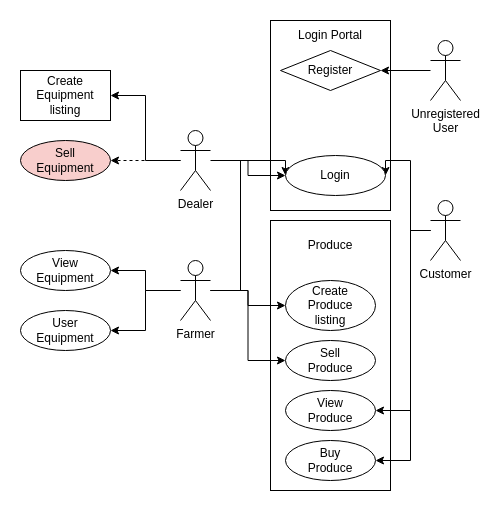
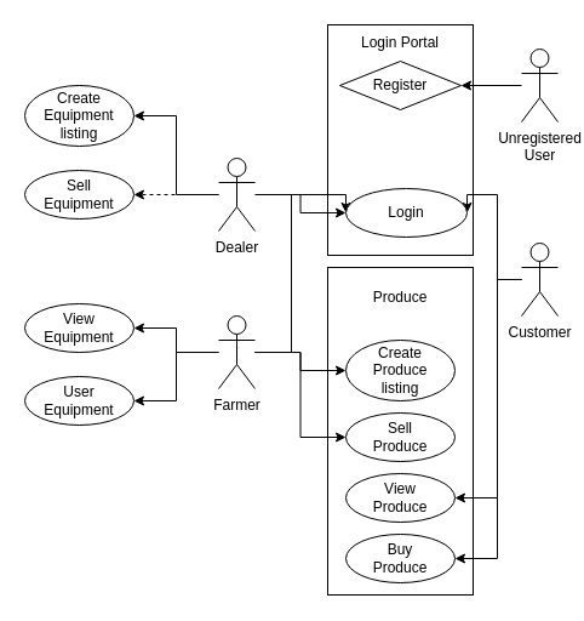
  <mxCell id="0" />
  <mxCell id="1" parent="0" />
  <mxCell id="2" value="" style="rounded=0;whiteSpace=wrap;html=1;" vertex="1" parent="1"><mxGeometry x="270" y="220" width="120" height="270" as="geometry" /></mxCell>
  <mxCell id="3" value="" style="rounded=0;whiteSpace=wrap;html=1;" vertex="1" parent="1"><mxGeometry x="270" y="20" width="120" height="190" as="geometry" /></mxCell>
  <mxCell id="4" style="edgeStyle=orthogonalEdgeStyle;rounded=0;orthogonalLoop=1;jettySize=auto;html=1;entryX=0;entryY=0.5;entryDx=0;entryDy=0;" edge="1" parent="1" source="9" target="20"><mxGeometry relative="1" as="geometry"><Array as="points"><mxPoint x="240" y="290" /><mxPoint x="240" y="160" /></Array></mxGeometry></mxCell>
  <mxCell id="5" style="edgeStyle=orthogonalEdgeStyle;rounded=0;orthogonalLoop=1;jettySize=auto;html=1;entryX=0;entryY=0.5;entryDx=0;entryDy=0;" edge="1" parent="1" source="9" target="30"><mxGeometry relative="1" as="geometry" /></mxCell>
  <mxCell id="6" style="edgeStyle=orthogonalEdgeStyle;rounded=0;orthogonalLoop=1;jettySize=auto;html=1;" edge="1" parent="1" source="9" target="24"><mxGeometry relative="1" as="geometry" /></mxCell>
  <mxCell id="7" style="edgeStyle=orthogonalEdgeStyle;rounded=0;orthogonalLoop=1;jettySize=auto;html=1;entryX=1;entryY=0.5;entryDx=0;entryDy=0;" edge="1" parent="1" source="9" target="25"><mxGeometry relative="1" as="geometry" /></mxCell>
  <mxCell id="8" style="edgeStyle=orthogonalEdgeStyle;rounded=0;orthogonalLoop=1;jettySize=auto;html=1;entryX=0;entryY=0.5;entryDx=0;entryDy=0;" edge="1" parent="1" source="9" target="27"><mxGeometry relative="1" as="geometry" /></mxCell>
  <mxCell id="9" value="Farmer" style="shape=umlActor;verticalLabelPosition=bottom;verticalAlign=top;html=1;outlineConnect=0;" vertex="1" parent="1"><mxGeometry x="180" y="260" width="30" height="60" as="geometry" /></mxCell>
  <mxCell id="10" style="edgeStyle=orthogonalEdgeStyle;rounded=0;orthogonalLoop=1;jettySize=auto;html=1;entryX=0;entryY=0.5;entryDx=0;entryDy=0;" edge="1" parent="1" source="13" target="20"><mxGeometry relative="1" as="geometry" /></mxCell>
  <mxCell id="11" style="edgeStyle=orthogonalEdgeStyle;rounded=0;orthogonalLoop=1;jettySize=auto;html=1;entryX=1;entryY=0.5;entryDx=0;entryDy=0;dashed=1;" edge="1" parent="1" source="13" target="26"><mxGeometry relative="1" as="geometry" /></mxCell>
  <mxCell id="12" style="edgeStyle=orthogonalEdgeStyle;rounded=0;orthogonalLoop=1;jettySize=auto;html=1;entryX=1;entryY=0.5;entryDx=0;entryDy=0;" edge="1" parent="1" source="13" target="28"><mxGeometry relative="1" as="geometry" /></mxCell>
  <mxCell id="13" value="Dealer" style="shape=umlActor;verticalLabelPosition=bottom;verticalAlign=top;html=1;outlineConnect=0;" vertex="1" parent="1"><mxGeometry x="180" y="130" width="30" height="60" as="geometry" /></mxCell>
  <mxCell id="14" style="edgeStyle=orthogonalEdgeStyle;rounded=0;orthogonalLoop=1;jettySize=auto;html=1;entryX=1;entryY=0.5;entryDx=0;entryDy=0;" edge="1" parent="1" source="17" target="20"><mxGeometry relative="1" as="geometry"><Array as="points"><mxPoint x="410" y="230" /><mxPoint x="410" y="160" /></Array></mxGeometry></mxCell>
  <mxCell id="15" style="edgeStyle=orthogonalEdgeStyle;rounded=0;orthogonalLoop=1;jettySize=auto;html=1;entryX=1;entryY=0.5;entryDx=0;entryDy=0;" edge="1" parent="1" source="17" target="23"><mxGeometry relative="1" as="geometry"><Array as="points"><mxPoint x="410" y="230" /><mxPoint x="410" y="460" /></Array></mxGeometry></mxCell>
  <mxCell id="16" style="edgeStyle=orthogonalEdgeStyle;rounded=0;orthogonalLoop=1;jettySize=auto;html=1;entryX=1;entryY=0.5;entryDx=0;entryDy=0;" edge="1" parent="1" source="17" target="22"><mxGeometry relative="1" as="geometry"><Array as="points"><mxPoint x="410" y="230" /><mxPoint x="410" y="410" /></Array></mxGeometry></mxCell>
  <mxCell id="17" value="Customer" style="shape=umlActor;verticalLabelPosition=bottom;verticalAlign=top;html=1;outlineConnect=0;" vertex="1" parent="1"><mxGeometry x="430" y="200" width="30" height="60" as="geometry" /></mxCell>
  <mxCell id="18" style="edgeStyle=orthogonalEdgeStyle;rounded=0;orthogonalLoop=1;jettySize=auto;html=1;" edge="1" parent="1" source="19" target="21"><mxGeometry relative="1" as="geometry"><Array as="points"><mxPoint x="450" y="70" /><mxPoint x="450" y="70" /></Array></mxGeometry></mxCell>
  <mxCell id="19" value="Unregistered&lt;div&gt;User&lt;/div&gt;" style="shape=umlActor;verticalLabelPosition=bottom;verticalAlign=top;html=1;outlineConnect=0;" vertex="1" parent="1"><mxGeometry x="430" y="40" width="30" height="60" as="geometry" /></mxCell>
  <mxCell id="20" value="Login" style="ellipse;whiteSpace=wrap;html=1;" vertex="1" parent="1"><mxGeometry x="285" y="155" width="100" height="40" as="geometry" /></mxCell>
  <mxCell id="21" value="Register" style="rhombus;whiteSpace=wrap;html=1;" vertex="1" parent="1"><mxGeometry x="280" y="50" width="100" height="40" as="geometry" /></mxCell>
  <mxCell id="22" value="View&lt;br&gt;Produce" style="ellipse;whiteSpace=wrap;html=1;" vertex="1" parent="1"><mxGeometry x="285" y="390" width="90" height="40" as="geometry" /></mxCell>
  <mxCell id="23" value="Buy&lt;br&gt;Produce" style="ellipse;whiteSpace=wrap;html=1;" vertex="1" parent="1"><mxGeometry x="285" y="440" width="90" height="40" as="geometry" /></mxCell>
  <mxCell id="24" value="View&lt;br&gt;Equipment" style="ellipse;whiteSpace=wrap;html=1;" vertex="1" parent="1"><mxGeometry x="20" y="250" width="90" height="40" as="geometry" /></mxCell>
  <mxCell id="25" value="User&lt;br&gt;Equipment" style="ellipse;whiteSpace=wrap;html=1;" vertex="1" parent="1"><mxGeometry x="20" y="310" width="90" height="40" as="geometry" /></mxCell>
- <mxCell id="26" value="Sell&lt;div&gt;Equipment&lt;/div&gt;" style="ellipse;whiteSpace=wrap;html=1;fillColor=#f8cecc;" vertex="1" parent="1"><mxGeometry x="20" y="140" width="90" height="40" as="geometry" /></mxCell>
+ <mxCell id="26" value="Sell&lt;div&gt;Equipment&lt;/div&gt;" style="ellipse;whiteSpace=wrap;html=1;" vertex="1" parent="1"><mxGeometry x="20" y="140" width="90" height="40" as="geometry" /></mxCell>
  <mxCell id="27" value="Create&lt;div&gt;Produce&lt;br&gt;listing&lt;/div&gt;" style="ellipse;whiteSpace=wrap;html=1;" vertex="1" parent="1"><mxGeometry x="285" y="280" width="90" height="50" as="geometry" /></mxCell>
- <mxCell id="28" value="Create&lt;div&gt;Equipment&lt;/div&gt;&lt;div&gt;listing&lt;/div&gt;" style="whiteSpace=wrap;html=1;rounded=0;" vertex="1" parent="1"><mxGeometry x="20" y="70" width="90" height="50" as="geometry" /></mxCell>
+ <mxCell id="28" value="Create&lt;div&gt;Equipment&lt;/div&gt;&lt;div&gt;listing&lt;/div&gt;" style="ellipse;whiteSpace=wrap;html=1;" vertex="1" parent="1"><mxGeometry x="20" y="70" width="90" height="50" as="geometry" /></mxCell>
  <mxCell id="29" value="Login Portal" style="text;html=1;align=center;verticalAlign=middle;whiteSpace=wrap;rounded=0;" vertex="1" parent="1"><mxGeometry x="270" y="20" width="120" height="30" as="geometry" /></mxCell>
  <mxCell id="30" value="Sell&lt;div&gt;Produce&lt;/div&gt;" style="ellipse;whiteSpace=wrap;html=1;" vertex="1" parent="1"><mxGeometry x="285" y="340" width="90" height="40" as="geometry" /></mxCell>
  <mxCell id="31" value="Produce" style="text;html=1;align=center;verticalAlign=middle;whiteSpace=wrap;rounded=0;" vertex="1" parent="1"><mxGeometry x="300" y="230" width="60" height="30" as="geometry" /></mxCell>
